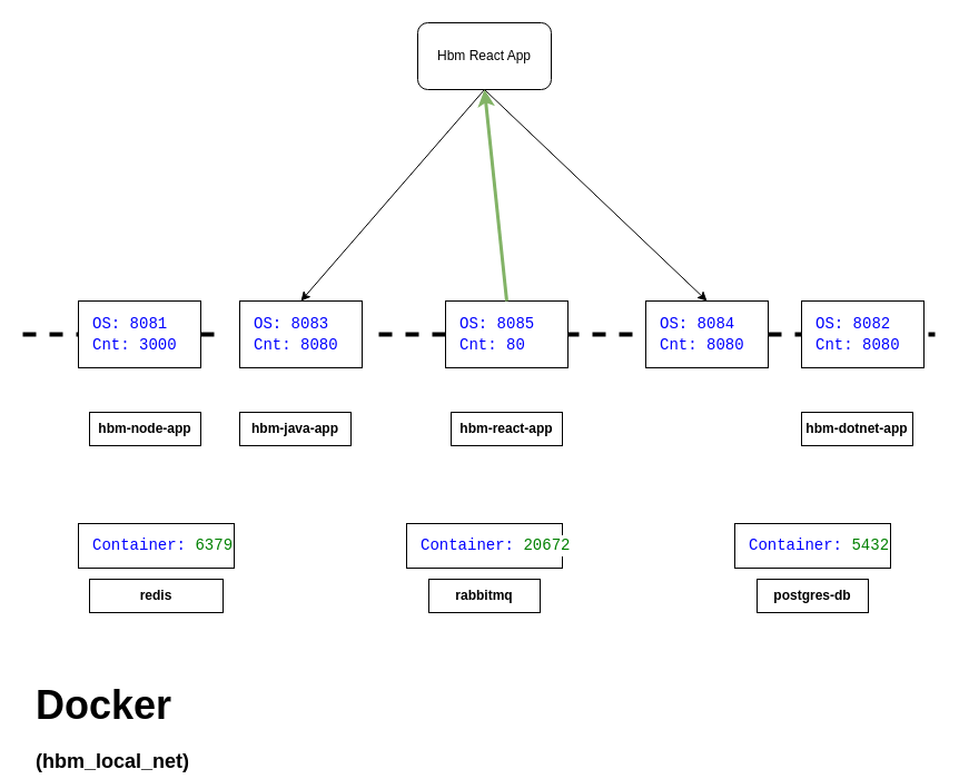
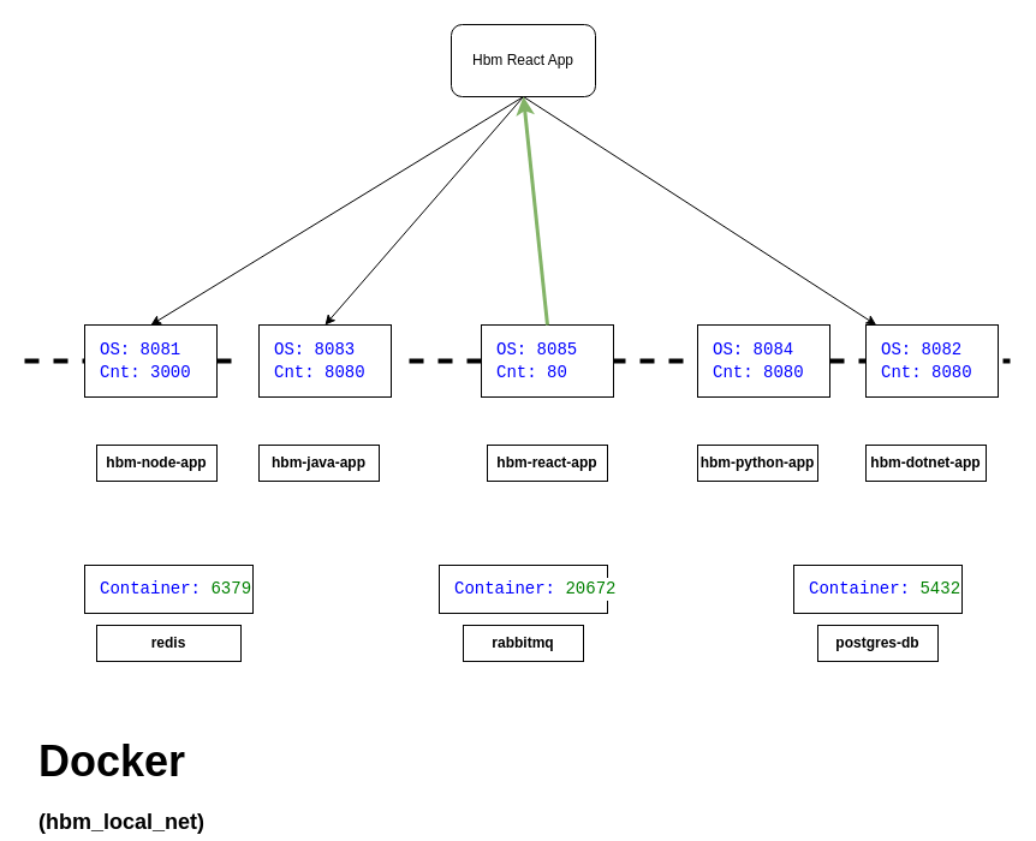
  <mxCell id="0" />
  <mxCell id="1" parent="0" />
  <mxCell id="2" value="Docker&lt;div&gt;&lt;font style=&quot;font-size: 18px;&quot;&gt;(hbm_local_net)&lt;/font&gt;&lt;/div&gt;" style="text;html=1;align=left;verticalAlign=middle;whiteSpace=wrap;rounded=0;fontStyle=1;fontSize=36;" parent="1" vertex="1"><mxGeometry x="30" y="640" width="60" height="30" as="geometry" /></mxCell>
  <mxCell id="3" value="redis" style="rounded=0;whiteSpace=wrap;html=1;fontStyle=1" parent="1" vertex="1"><mxGeometry x="80" y="520" width="120" height="30" as="geometry" /></mxCell>
  <mxCell id="4" value="postgres-db" style="rounded=0;whiteSpace=wrap;html=1;fontStyle=1" parent="1" vertex="1"><mxGeometry x="680" y="520" width="100" height="30" as="geometry" /></mxCell>
  <mxCell id="5" value="rabbitmq" style="rounded=0;whiteSpace=wrap;html=1;fontStyle=1" parent="1" vertex="1"><mxGeometry x="385" y="520" width="100" height="30" as="geometry" /></mxCell>
  <mxCell id="6" value="" style="endArrow=none;dashed=1;html=1;rounded=0;strokeWidth=4;" parent="1" source="24" edge="1"><mxGeometry width="50" height="50" relative="1" as="geometry"><mxPoint x="340" y="300" as="sourcePoint" /><mxPoint x="840" y="300" as="targetPoint" /></mxGeometry></mxCell>
  <mxCell id="7" value="&lt;div&gt;Hbm React App&lt;/div&gt;" style="rounded=1;whiteSpace=wrap;html=1;" parent="1" vertex="1"><mxGeometry x="375" y="20" width="120" height="60" as="geometry" /></mxCell>
+ <mxCell id="8" value="" style="endArrow=classic;html=1;rounded=0;exitX=0.5;exitY=1;exitDx=0;exitDy=0;entryX=0.5;entryY=0;entryDx=0;entryDy=0;" parent="1" source="7" target="10" edge="1"><mxGeometry width="50" height="50" relative="1" as="geometry"><mxPoint x="410" y="360" as="sourcePoint" /><mxPoint x="180" y="240" as="targetPoint" /></mxGeometry></mxCell>
  <mxCell id="9" value="" style="endArrow=none;dashed=1;html=1;rounded=0;strokeWidth=4;" parent="1" target="10" edge="1"><mxGeometry width="50" height="50" relative="1" as="geometry"><mxPoint x="20" y="300" as="sourcePoint" /><mxPoint x="840" y="300" as="targetPoint" /></mxGeometry></mxCell>
  <mxCell id="10" value="&lt;div style=&quot;background-color: rgb(255, 255, 255); font-family: Consolas, &amp;quot;Courier New&amp;quot;, monospace; font-size: 14px; line-height: 19px; white-space: pre;&quot;&gt;&lt;span style=&quot;color: rgb(0, 0, 255);&quot;&gt;OS: 8081&lt;br&gt;Cnt: 3000&lt;/span&gt;&lt;/div&gt;" style="rounded=0;whiteSpace=wrap;html=1;align=left;spacingLeft=11;" parent="1" vertex="1"><mxGeometry x="70" y="270" width="110" height="60" as="geometry" /></mxCell>
  <mxCell id="11" value="" style="endArrow=classic;html=1;rounded=0;exitX=0.5;exitY=1;exitDx=0;exitDy=0;entryX=0.5;entryY=0;entryDx=0;entryDy=0;" parent="1" source="7" edge="1"><mxGeometry width="50" height="50" relative="1" as="geometry"><mxPoint x="445" y="90" as="sourcePoint" /><mxPoint x="270" y="270" as="targetPoint" /></mxGeometry></mxCell>
  <mxCell id="12" value="&lt;div style=&quot;background-color: rgb(255, 255, 255); font-family: Consolas, &amp;quot;Courier New&amp;quot;, monospace; font-size: 14px; line-height: 19px; white-space: pre;&quot;&gt;&lt;span style=&quot;color: rgb(0, 0, 255);&quot;&gt;Container: &lt;/span&gt;&lt;span style=&quot;color: rgb(0, 128, 0);&quot;&gt;6379&lt;/span&gt;&lt;/div&gt;" style="rounded=0;whiteSpace=wrap;html=1;align=left;spacingLeft=11;" parent="1" vertex="1"><mxGeometry x="70" y="470" width="140" height="40" as="geometry" /></mxCell>
  <mxCell id="13" value="&lt;div style=&quot;background-color: rgb(255, 255, 255); font-family: Consolas, &amp;quot;Courier New&amp;quot;, monospace; font-size: 14px; line-height: 19px; white-space: pre;&quot;&gt;&lt;span style=&quot;color: rgb(0, 0, 255);&quot;&gt;Container: &lt;/span&gt;&lt;span style=&quot;color: rgb(0, 128, 0);&quot;&gt;20672&lt;/span&gt;&lt;/div&gt;" style="rounded=0;whiteSpace=wrap;html=1;align=left;spacingLeft=11;" parent="1" vertex="1"><mxGeometry x="365" y="470" width="140" height="40" as="geometry" /></mxCell>
  <mxCell id="14" value="&lt;div style=&quot;background-color: rgb(255, 255, 255); font-family: Consolas, &amp;quot;Courier New&amp;quot;, monospace; font-size: 14px; line-height: 19px; white-space: pre;&quot;&gt;&lt;span style=&quot;color: rgb(0, 0, 255);&quot;&gt;Container: &lt;/span&gt;&lt;span style=&quot;color: rgb(0, 128, 0);&quot;&gt;5432&lt;/span&gt;&lt;/div&gt;" style="rounded=0;whiteSpace=wrap;html=1;align=left;spacingLeft=11;" parent="1" vertex="1"><mxGeometry x="660" y="470" width="140" height="40" as="geometry" /></mxCell>
  <mxCell id="15" value="hbm-node-app" style="rounded=0;whiteSpace=wrap;html=1;fontStyle=1" vertex="1" parent="1"><mxGeometry x="80" y="370" width="100" height="30" as="geometry" /></mxCell>
  <mxCell id="16" value="hbm-java-app" style="rounded=0;whiteSpace=wrap;html=1;fontStyle=1" vertex="1" parent="1"><mxGeometry x="215" y="370" width="100" height="30" as="geometry" /></mxCell>
  <mxCell id="17" value="hbm-dotnet-app" style="rounded=0;whiteSpace=wrap;html=1;fontStyle=1" vertex="1" parent="1"><mxGeometry x="720" y="370" width="100" height="30" as="geometry" /></mxCell>
+ <mxCell id="18" value="hbm-python-app" style="rounded=0;whiteSpace=wrap;html=1;fontStyle=1" vertex="1" parent="1"><mxGeometry x="580" y="370" width="100" height="30" as="geometry" /></mxCell>
  <mxCell id="19" value="hbm-react-app" style="rounded=0;whiteSpace=wrap;html=1;fontStyle=1" vertex="1" parent="1"><mxGeometry x="405" y="370" width="100" height="30" as="geometry" /></mxCell>
  <mxCell id="20" value="" style="endArrow=none;dashed=1;html=1;rounded=0;strokeWidth=4;" edge="1" parent="1" source="10"><mxGeometry width="50" height="50" relative="1" as="geometry"><mxPoint x="180" y="300" as="sourcePoint" /><mxPoint x="200" y="300" as="targetPoint" /></mxGeometry></mxCell>
  <mxCell id="21" value="&lt;div style=&quot;background-color: rgb(255, 255, 255); font-family: Consolas, &amp;quot;Courier New&amp;quot;, monospace; font-size: 14px; line-height: 19px; white-space: pre;&quot;&gt;&lt;span style=&quot;color: rgb(0, 0, 255);&quot;&gt;OS: 8083&lt;br&gt;Cnt: 8080&lt;/span&gt;&lt;/div&gt;" style="rounded=0;whiteSpace=wrap;html=1;align=left;spacingLeft=11;" vertex="1" parent="1"><mxGeometry x="215" y="270" width="110" height="60" as="geometry" /></mxCell>
  <mxCell id="22" value="" style="endArrow=none;dashed=1;html=1;rounded=0;strokeWidth=4;" edge="1" parent="1" target="24"><mxGeometry width="50" height="50" relative="1" as="geometry"><mxPoint x="340" y="300" as="sourcePoint" /><mxPoint x="840" y="300" as="targetPoint" /></mxGeometry></mxCell>
  <mxCell id="23" value="&lt;div style=&quot;background-color: rgb(255, 255, 255); font-family: Consolas, &amp;quot;Courier New&amp;quot;, monospace; font-size: 14px; line-height: 19px; white-space: pre;&quot;&gt;&lt;span style=&quot;color: rgb(0, 0, 255);&quot;&gt;OS: 8085&lt;br&gt;Cnt: 80&lt;/span&gt;&lt;/div&gt;" style="rounded=0;whiteSpace=wrap;html=1;align=left;spacingLeft=11;" vertex="1" parent="1"><mxGeometry x="400" y="270" width="110" height="60" as="geometry" /></mxCell>
  <mxCell id="24" value="&lt;div style=&quot;background-color: rgb(255, 255, 255); font-family: Consolas, &amp;quot;Courier New&amp;quot;, monospace; font-size: 14px; line-height: 19px; white-space: pre;&quot;&gt;&lt;span style=&quot;color: rgb(0, 0, 255);&quot;&gt;OS: 8084&lt;br&gt;Cnt: 8080&lt;/span&gt;&lt;/div&gt;" style="rounded=0;whiteSpace=wrap;html=1;align=left;spacingLeft=11;" vertex="1" parent="1"><mxGeometry x="580" y="270" width="110" height="60" as="geometry" /></mxCell>
  <mxCell id="25" value="&lt;div style=&quot;background-color: rgb(255, 255, 255); font-family: Consolas, &amp;quot;Courier New&amp;quot;, monospace; font-size: 14px; line-height: 19px; white-space: pre;&quot;&gt;&lt;span style=&quot;color: rgb(0, 0, 255);&quot;&gt;OS: 8082&lt;br&gt;Cnt: 8080&lt;/span&gt;&lt;/div&gt;" style="rounded=0;whiteSpace=wrap;html=1;align=left;spacingLeft=11;" vertex="1" parent="1"><mxGeometry x="720" y="270" width="110" height="60" as="geometry" /></mxCell>
- <mxCell id="26" value="" style="endArrow=classic;html=1;rounded=0;exitX=0.5;exitY=1;exitDx=0;exitDy=0;entryX=0.5;entryY=0;entryDx=0;entryDy=0;" edge="1" parent="1" source="7" target="24"><mxGeometry width="50" height="50" relative="1" as="geometry"><mxPoint x="445" y="90" as="sourcePoint" /><mxPoint x="280" y="280" as="targetPoint" /></mxGeometry></mxCell>
+ <mxCell id="26" value="" style="endArrow=classic;html=1;rounded=0;exitX=0.5;exitY=1;exitDx=0;exitDy=0;" edge="1" parent="1" source="7" target="25"><mxGeometry width="50" height="50" relative="1" as="geometry"><mxPoint x="445" y="90" as="sourcePoint" /><mxPoint x="280" y="280" as="targetPoint" /></mxGeometry></mxCell>
  <mxCell id="27" value="" style="endArrow=classic;html=1;rounded=0;exitX=0.5;exitY=0;exitDx=0;exitDy=0;entryX=0.5;entryY=1;entryDx=0;entryDy=0;fillColor=#d5e8d4;strokeColor=#82b366;strokeWidth=3;" edge="1" parent="1" source="23" target="7"><mxGeometry width="50" height="50" relative="1" as="geometry"><mxPoint x="410" y="360" as="sourcePoint" /><mxPoint x="460" y="310" as="targetPoint" /></mxGeometry></mxCell>
